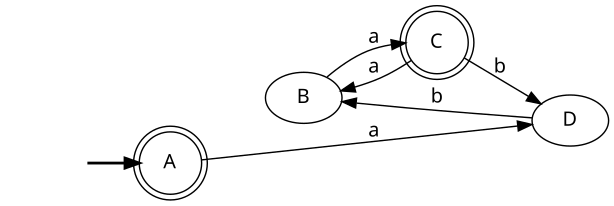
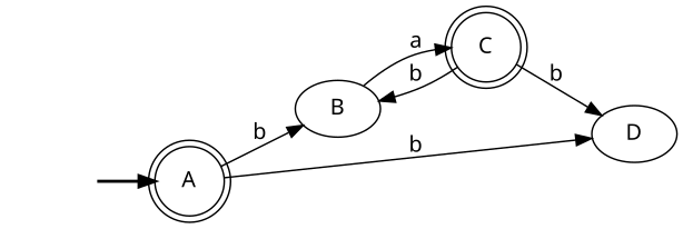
  digraph {
    fontname="Noto Sans"
    rankdir=LR
    node [fontname="Noto Sans"]
    edge [fontname="Noto Sans"]
    fake [style=invisible]
    A [root=true shape=doublecircle]
    B
    D
    C [shape=doublecircle]
    fake -> A [style=bold]
-   D -> B [label=b]
-   A -> D [label=a]
+   A -> B [label=b]
+   A -> D [label=b]
    B -> C [label=a]
-   C -> B [label=a]
+   C -> B [label=b]
    C -> D [label=b]
  }
